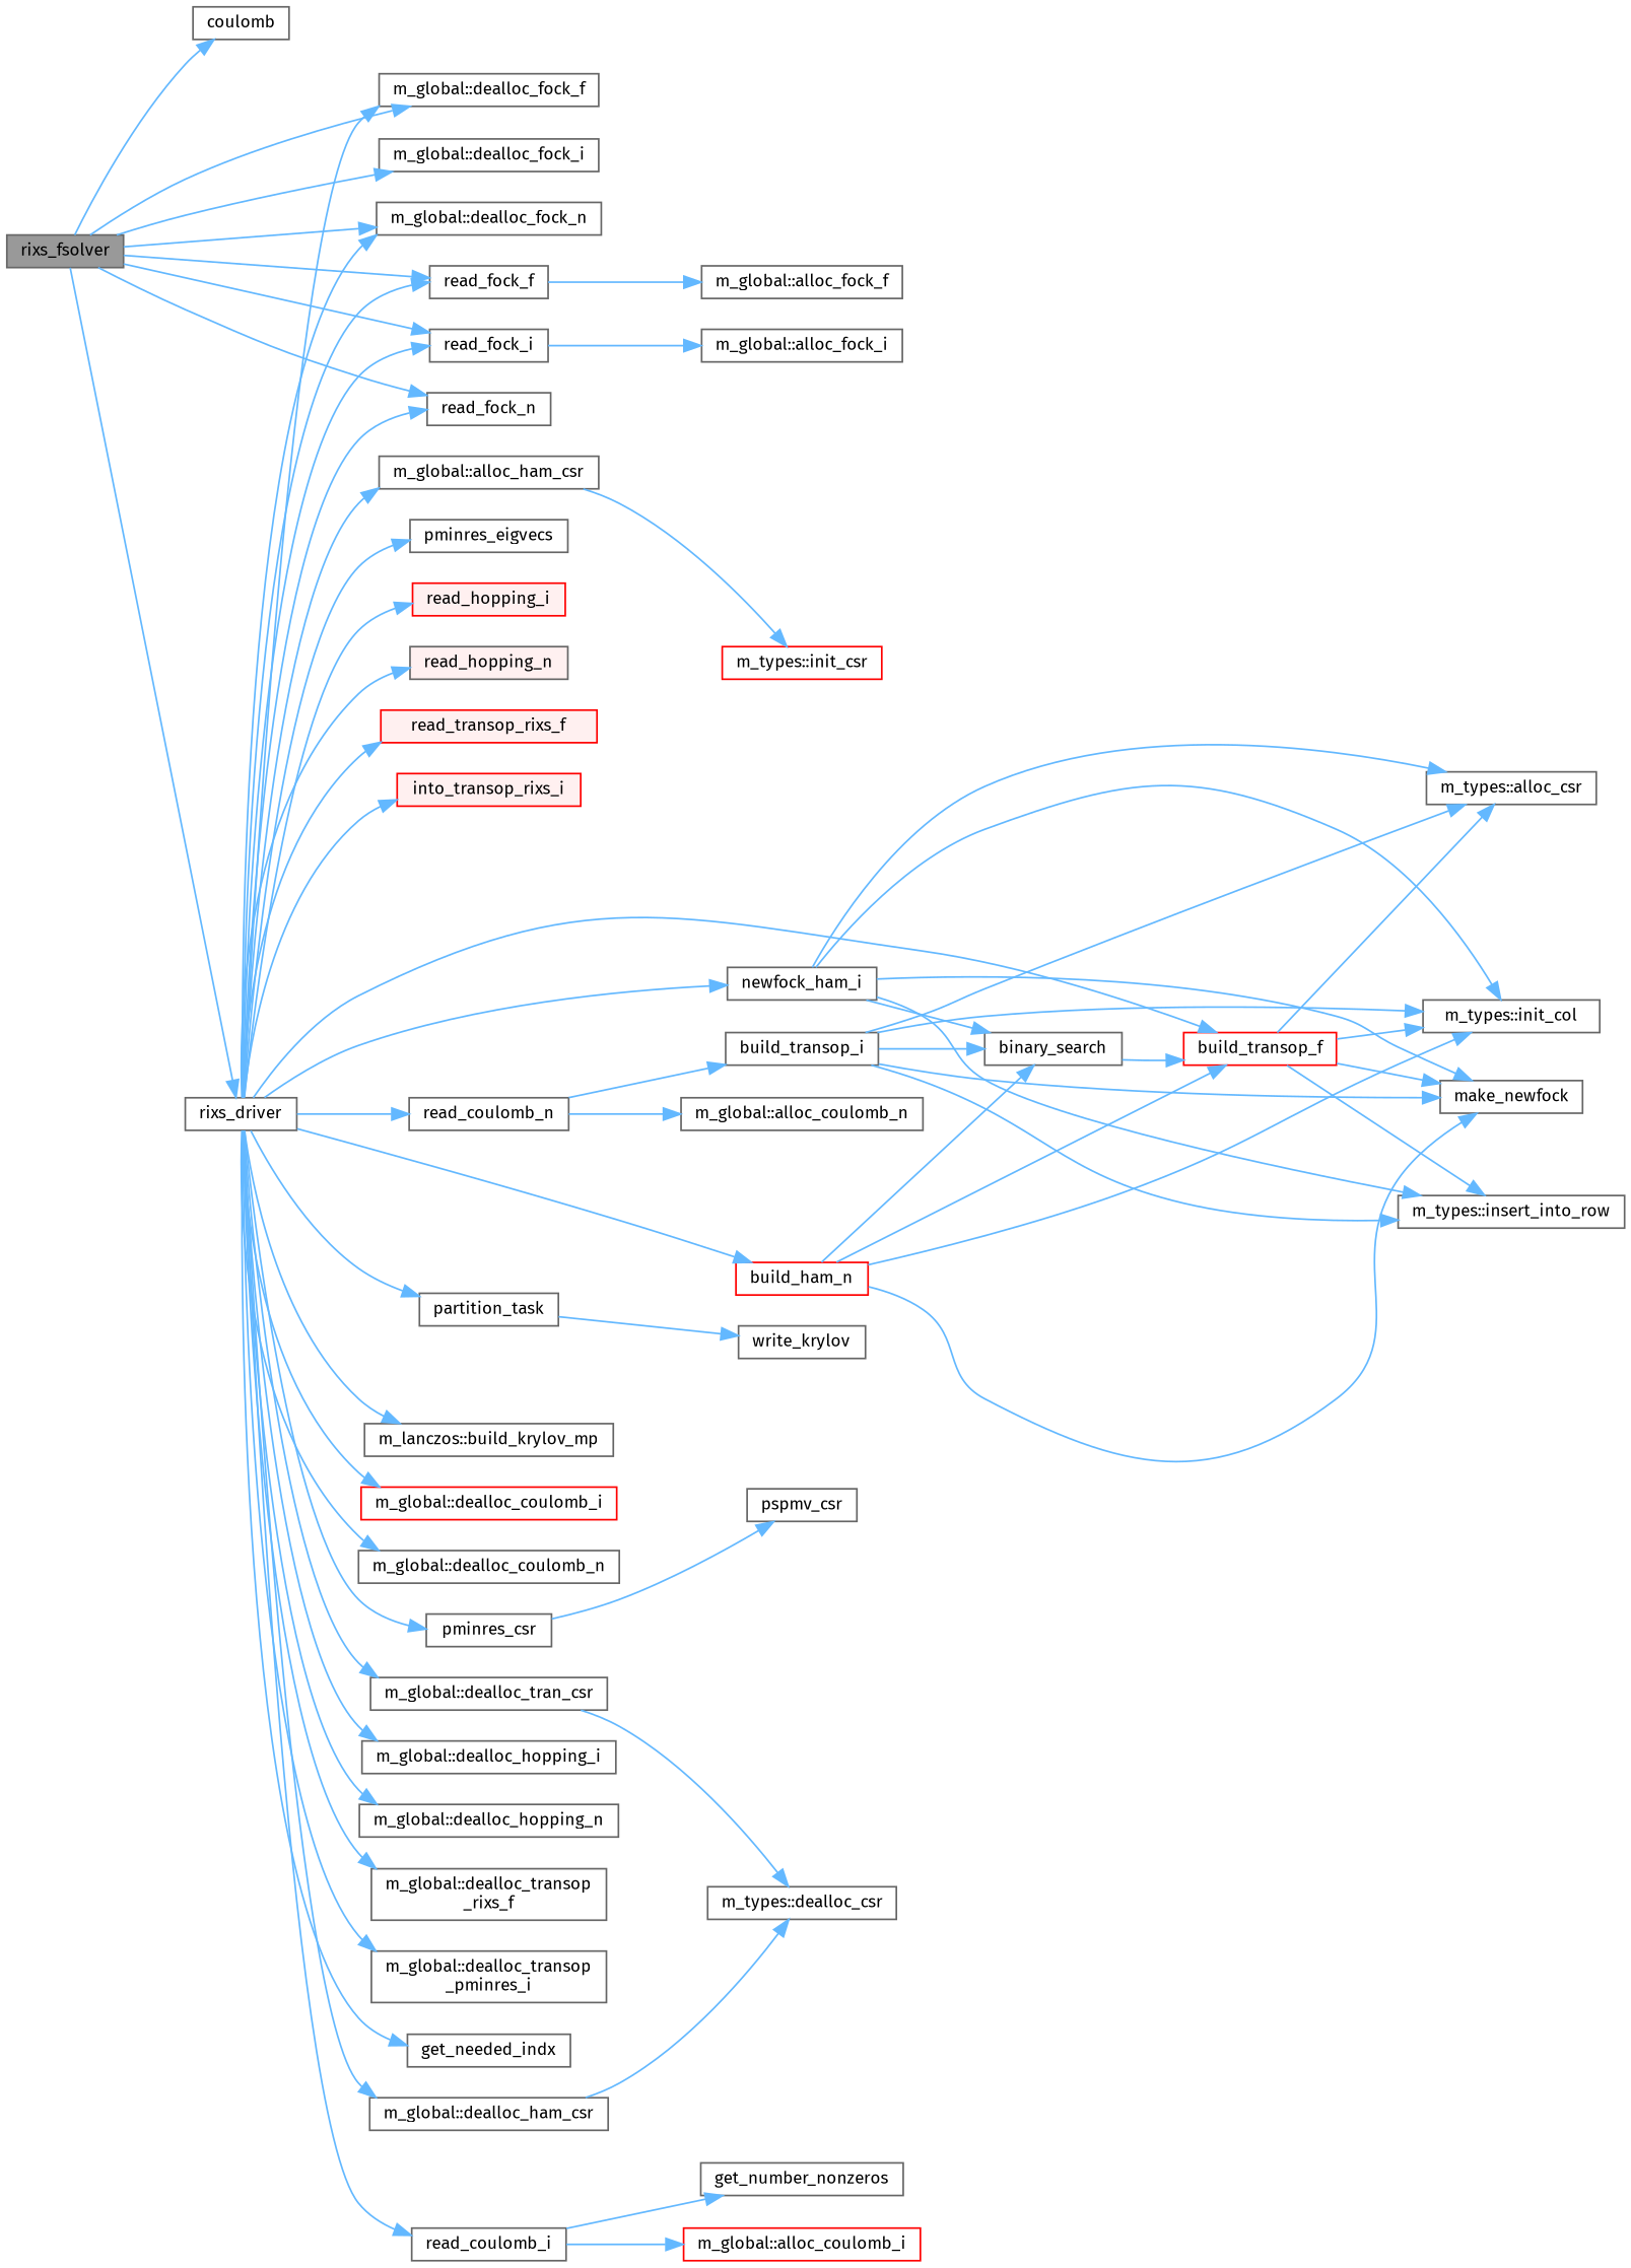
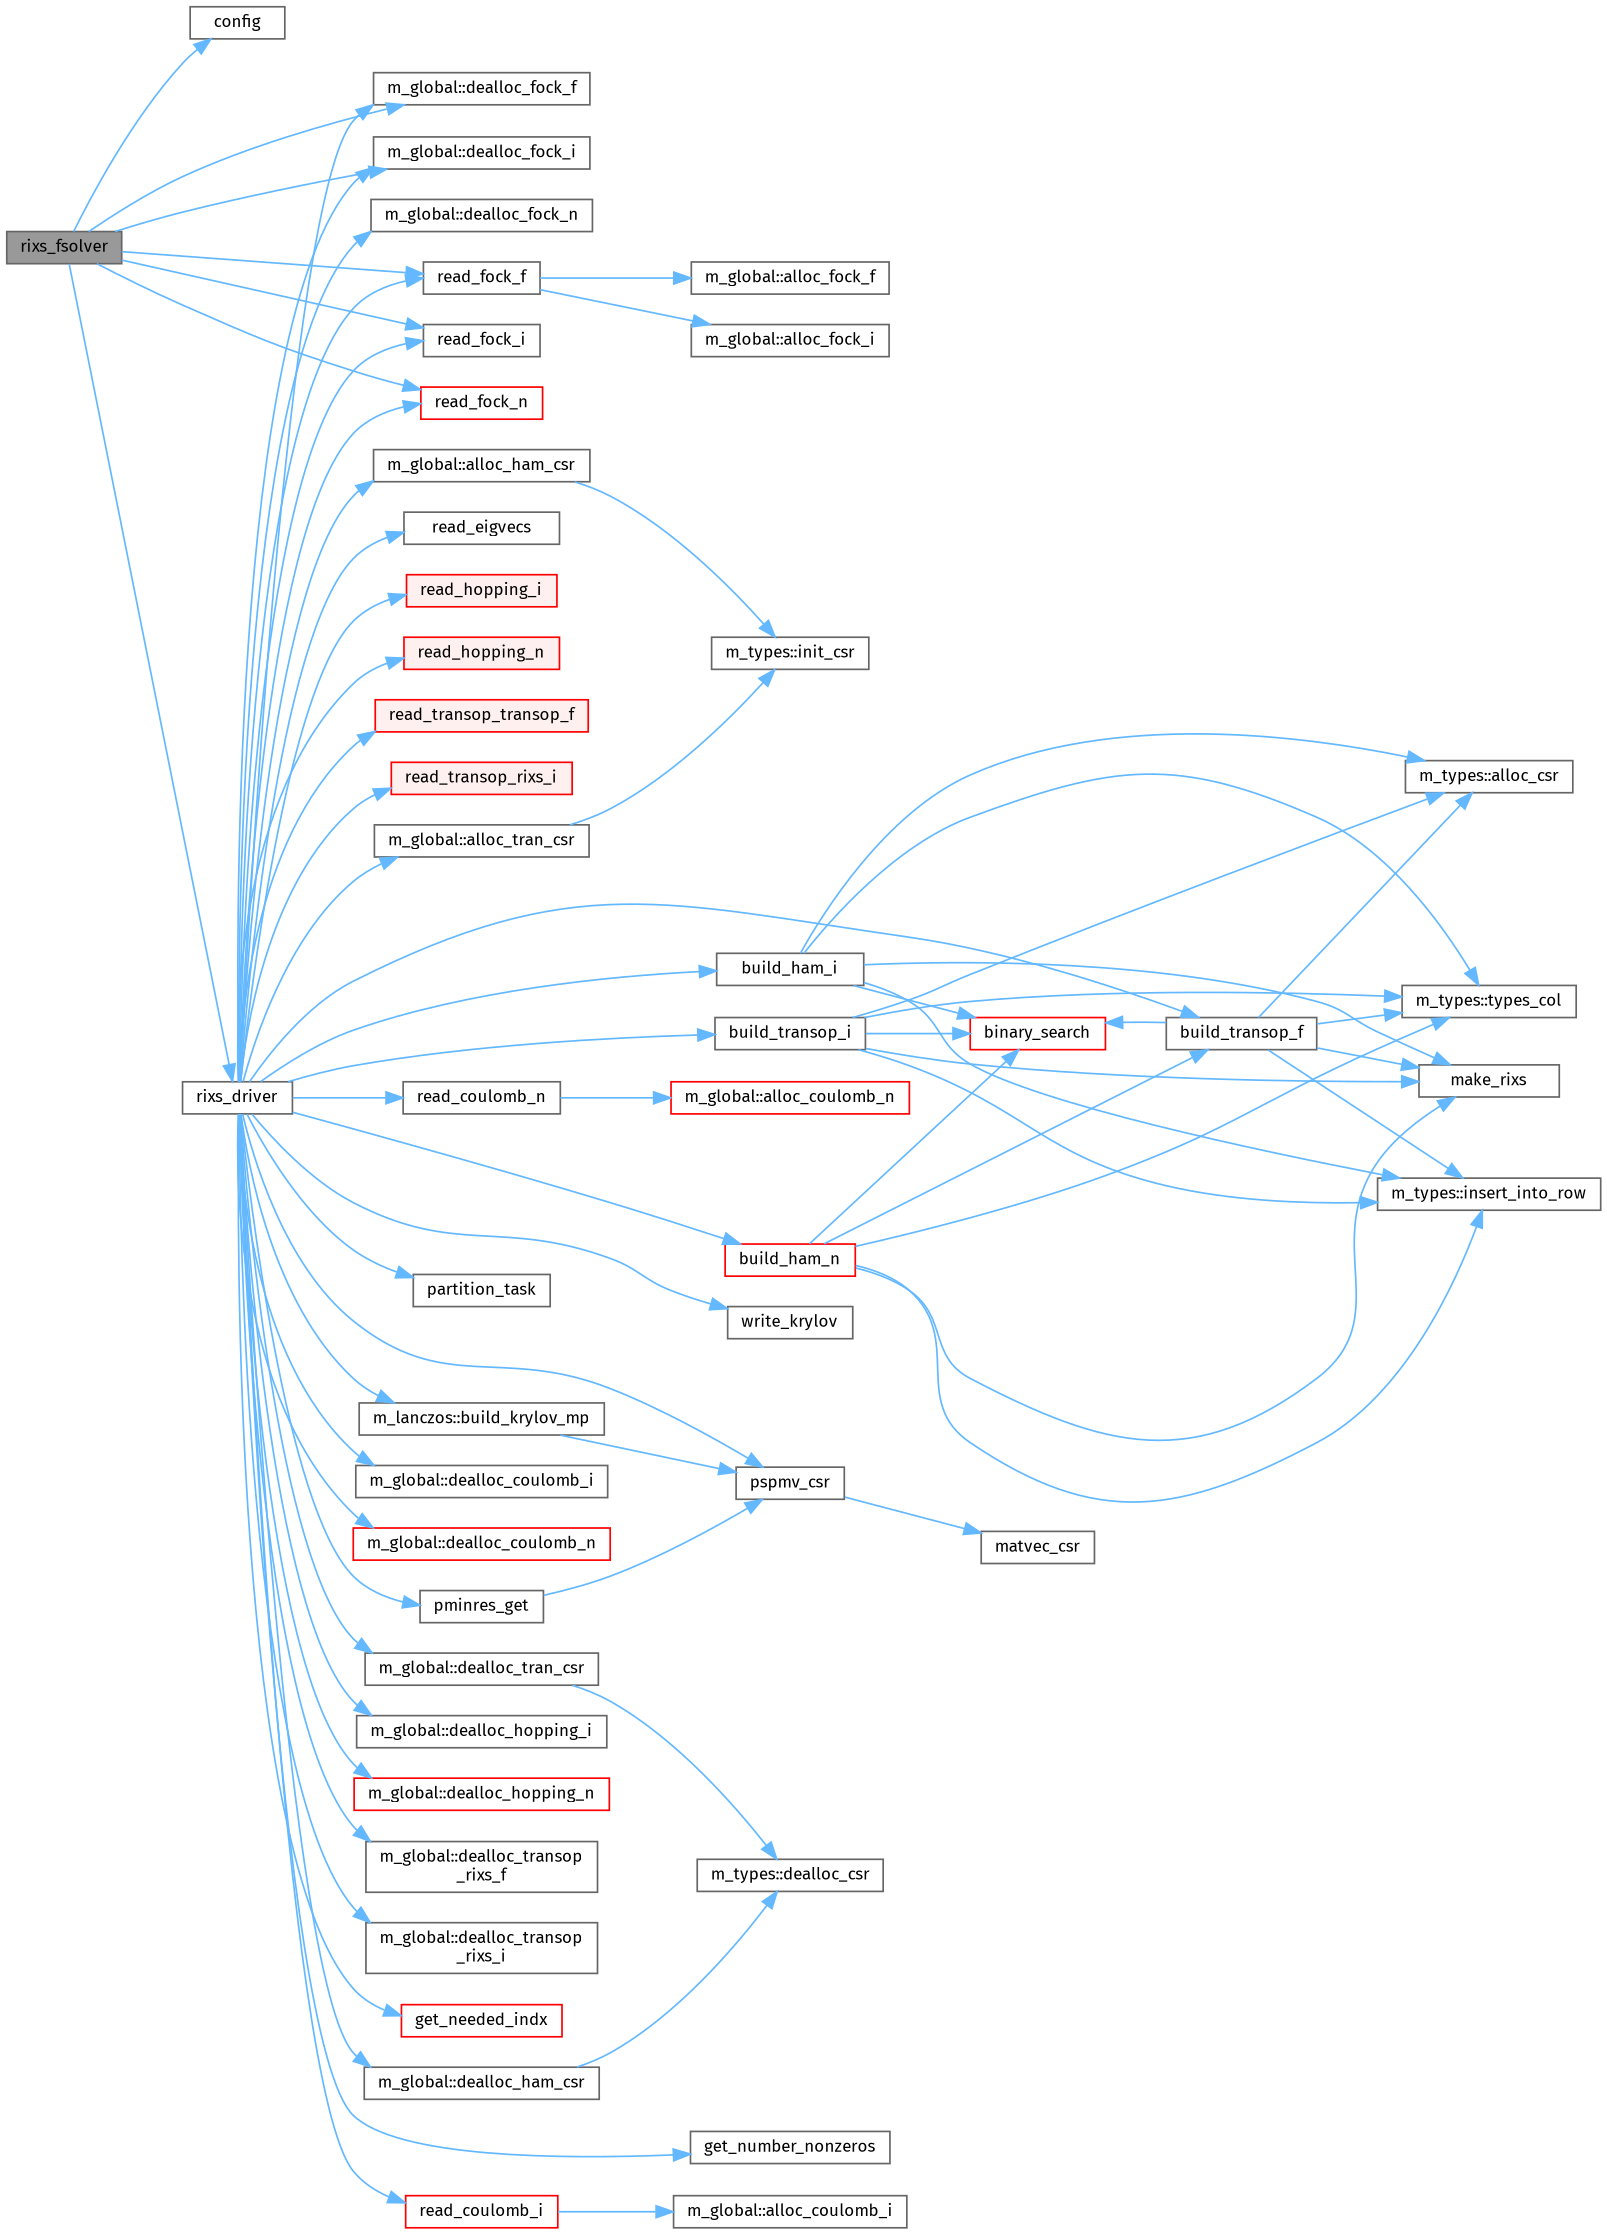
  digraph {
    fontname="Fira Sans"
    rankdir=LR
    node [color=grey40 fillcolor=white fontname="Fira Sans" fontsize=10 shape=box style=filled]
    edge [color=steelblue1 fontname="Fira Sans" fontsize=10 labelfontname=Helvetica labelfontsize=10 style=solid]
    n1 [color=gray40 fillcolor=grey60 fontcolor=black height=0.2 label=rixs_fsolver width=0.4]
-   n2 [height=0.2 label=coulomb width=0.4]
+   n2 [height=0.2 label=config width=0.4]
    n3 [height=0.2 label="m_global::dealloc_fock_f" width=0.4]
    n4 [height=0.2 label="m_global::dealloc_fock_i" width=0.4]
    n5 [height=0.2 label="m_global::dealloc_fock_n" width=0.4]
    n6 [height=0.2 label=read_fock_f width=0.4]
    n7 [height=0.2 label=read_fock_i width=0.4]
-   n8 [height=0.2 label=read_fock_n width=0.4]
+   n8 [color=red height=0.2 label=read_fock_n width=0.4]
    n9 [height=0.2 label=rixs_driver width=0.4]
    n10 [height=0.2 label="m_global::alloc_fock_f" width=0.4]
    n11 [height=0.2 label="m_global::alloc_fock_i" width=0.4]
    n12 [height=0.2 label="m_global::alloc_ham_csr" width=0.4]
-   n14 [height=0.2 label=newfock_ham_i width=0.4]
+   n13 [height=0.2 label="m_global::alloc_tran_csr" width=0.4]
+   n14 [height=0.2 label=build_ham_i width=0.4]
    n15 [color=red height=0.2 label=build_ham_n width=0.4]
    n16 [height=0.2 label="m_lanczos::build_krylov_mp" width=0.4]
    n17 [height=0.2 label=pspmv_csr width=0.4]
-   n18 [color=red height=0.2 label=build_transop_f width=0.4]
+   n18 [height=0.2 label=build_transop_f width=0.4]
    n19 [height=0.2 label=build_transop_i width=0.4]
-   n20 [color=red height=0.2 label="m_global::dealloc_coulomb_i" width=0.4]
-   n21 [height=0.2 label="m_global::dealloc_coulomb_n" width=0.4]
+   n20 [height=0.2 label="m_global::dealloc_coulomb_i" width=0.4]
+   n21 [color=red height=0.2 label="m_global::dealloc_coulomb_n" width=0.4]
    n22 [height=0.2 label="m_global::dealloc_ham_csr" width=0.4]
    n23 [height=0.2 label="m_global::dealloc_hopping_i" width=0.4]
-   n24 [height=0.2 label="m_global::dealloc_hopping_n" width=0.4]
+   n24 [color=red height=0.2 label="m_global::dealloc_hopping_n" width=0.4]
    n25 [height=0.2 label="m_global::dealloc_tran_csr" width=0.4]
    n26 [height=0.2 label="m_global::dealloc_transop\l_rixs_f" width=0.4]
-   n27 [height=0.2 label="m_global::dealloc_transop\l_pminres_i" width=0.4]
-   n28 [height=0.2 label=get_needed_indx width=0.4]
+   n27 [height=0.2 label="m_global::dealloc_transop\l_rixs_i" width=0.4]
+   n28 [color=red height=0.2 label=get_needed_indx width=0.4]
    n29 [height=0.2 label=get_number_nonzeros width=0.4]
    n30 [height=0.2 label=partition_task width=0.4]
-   n31 [height=0.2 label=pminres_csr width=0.4]
-   n32 [height=0.2 label=read_coulomb_i width=0.4]
+   n31 [height=0.2 label=pminres_get width=0.4]
+   n32 [color=red height=0.2 label=read_coulomb_i width=0.4]
    n33 [height=0.2 label=read_coulomb_n width=0.4]
-   n34 [height=0.2 label=pminres_eigvecs width=0.4]
+   n34 [height=0.2 label=read_eigvecs width=0.4]
    n35 [color=red fillcolor="#FFF0F0" height=0.2 label=read_hopping_i width=0.4]
-   n36 [fillcolor="#FFF0F0" height=0.2 label=read_hopping_n width=0.4]
-   n37 [color=red fillcolor="#FFF0F0" height=0.2 label=read_transop_rixs_f width=0.4]
-   n38 [color=red fillcolor="#FFF0F0" height=0.2 label=into_transop_rixs_i width=0.4]
+   n36 [color=red fillcolor="#FFF0F0" height=0.2 label=read_hopping_n width=0.4]
+   n37 [color=red fillcolor="#FFF0F0" height=0.2 label=read_transop_transop_f width=0.4]
+   n38 [color=red fillcolor="#FFF0F0" height=0.2 label=read_transop_rixs_i width=0.4]
    n39 [height=0.2 label=write_krylov width=0.4]
-   n40 [color=red height=0.2 label="m_types::init_csr" width=0.4]
+   n40 [height=0.2 label="m_types::init_csr" width=0.4]
    n41 [height=0.2 label="m_types::alloc_csr" width=0.4]
-   n42 [height=0.2 label=binary_search width=0.4]
-   n43 [height=0.2 label="m_types::init_col" width=0.4]
+   n42 [color=red height=0.2 label=binary_search width=0.4]
+   n43 [height=0.2 label="m_types::types_col" width=0.4]
    n44 [height=0.2 label="m_types::insert_into_row" width=0.4]
-   n45 [height=0.2 label=make_newfock width=0.4]
+   n45 [height=0.2 label=make_rixs width=0.4]
+   n46 [height=0.2 label=matvec_csr width=0.4]
    n47 [height=0.2 label="m_types::dealloc_csr" width=0.4]
-   n48 [color=red height=0.2 label="m_global::alloc_coulomb_i" width=0.4]
-   n49 [height=0.2 label="m_global::alloc_coulomb_n" width=0.4]
+   n48 [height=0.2 label="m_global::alloc_coulomb_i" width=0.4]
+   n49 [color=red height=0.2 label="m_global::alloc_coulomb_n" width=0.4]
    n1 -> n2
    n1 -> n3
    n1 -> n4
-   n1 -> n5
    n1 -> n6
    n1 -> n7
    n1 -> n8
    n1 -> n9
    n6 -> n10
-   n7 -> n11
+   n6 -> n11
    n9 -> n3
+   n9 -> n4
    n9 -> n5
    n9 -> n6
    n9 -> n7
    n9 -> n8
    n9 -> n12
+   n9 -> n13
    n9 -> n14
    n9 -> n15
    n9 -> n16
+   n9 -> n17
    n9 -> n18
-   n33 -> n19
+   n9 -> n19
    n9 -> n20
    n9 -> n21
    n9 -> n22
    n9 -> n23
    n9 -> n24
    n9 -> n25
    n9 -> n26
    n9 -> n27
    n9 -> n28
-   n32 -> n29
+   n9 -> n29
    n9 -> n30
    n9 -> n31
    n9 -> n32
    n9 -> n33
    n9 -> n34
    n9 -> n35
    n9 -> n36
    n9 -> n37
    n9 -> n38
-   n30 -> n39
+   n9 -> n39
    n12 -> n40
+   n13 -> n40
    n14 -> n41
    n14 -> n42
    n14 -> n43
    n14 -> n44
    n14 -> n45
    n15 -> n18
    n15 -> n42
    n15 -> n43
+   n15 -> n44
    n15 -> n45
+   n16 -> n17
+   n17 -> n46
    n18 -> n41
-   n42 -> n18
+   n18 -> n42
    n18 -> n43
    n18 -> n44
    n18 -> n45
    n19 -> n41
    n19 -> n42
    n19 -> n43
    n19 -> n44
    n19 -> n45
    n22 -> n47
    n25 -> n47
    n31 -> n17
    n32 -> n48
    n33 -> n49
  }
